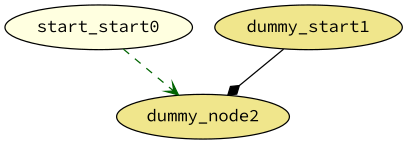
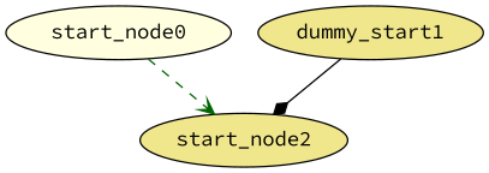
  strict digraph {
    fontname="Source Code Pro"
    node [fillcolor=khaki fontname="Source Code Pro" style=filled]
    edge [fontname="Source Code Pro"]
-   n1 [fillcolor=lightyellow label=start_start0]
-   n2 [label=dummy_node2]
+   n1 [fillcolor=lightyellow label=start_node0]
+   n2 [label=start_node2]
    n3 [label=dummy_start1]
    n1 -> n2 [arrowhead=vee color=darkgreen style=dashed]
    n3 -> n2 [arrowhead=diamond color=black style=solid]
  }
